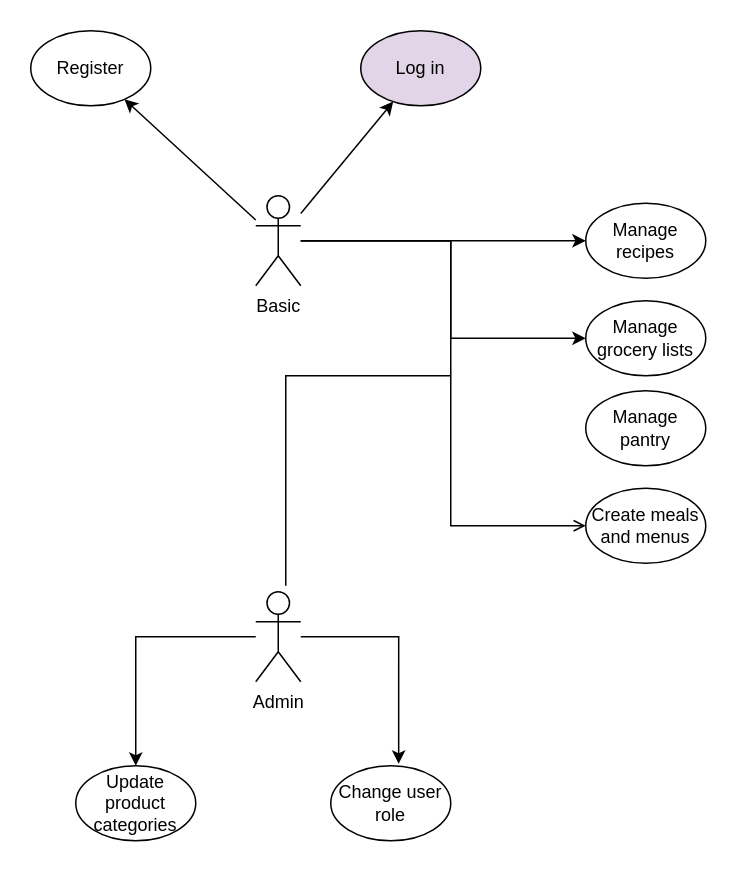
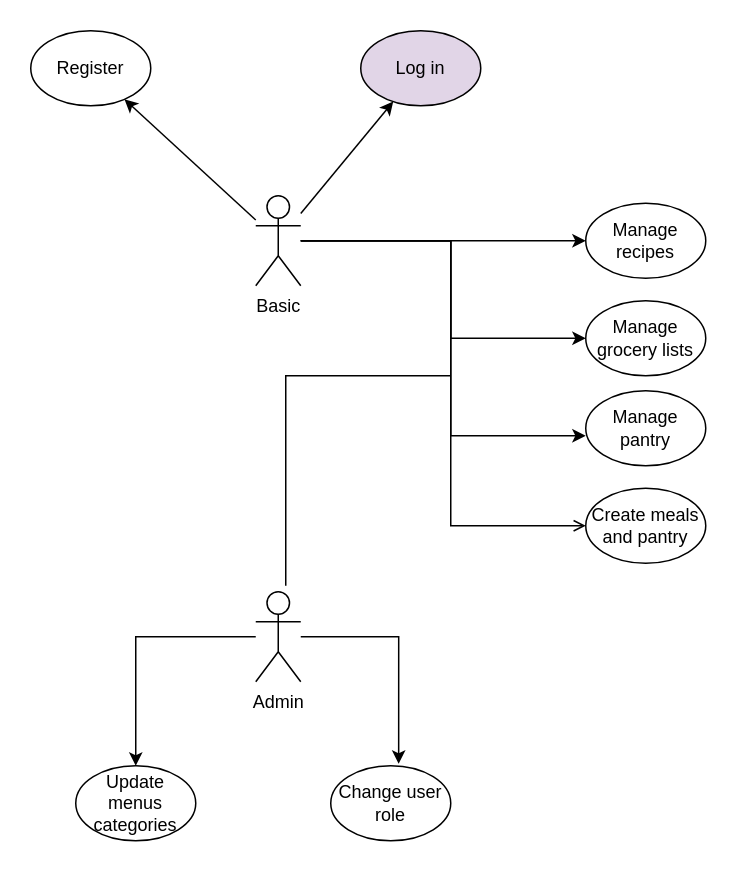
  <mxCell id="0" />
  <mxCell id="1" parent="0" />
  <mxCell id="2" style="edgeStyle=orthogonalEdgeStyle;rounded=0;orthogonalLoop=1;jettySize=auto;html=1;fontSize=12;" edge="1" parent="1" source="5" target="10"><mxGeometry relative="1" as="geometry" /></mxCell>
  <mxCell id="3" style="edgeStyle=orthogonalEdgeStyle;rounded=0;orthogonalLoop=1;jettySize=auto;html=1;entryX=0;entryY=0.5;entryDx=0;entryDy=0;fontSize=12;" edge="1" parent="1" source="5" target="11"><mxGeometry relative="1" as="geometry"><Array as="points"><mxPoint x="300" y="160" /><mxPoint x="300" y="225" /></Array></mxGeometry></mxCell>
  <mxCell id="4" style="edgeStyle=orthogonalEdgeStyle;rounded=0;orthogonalLoop=1;jettySize=auto;html=1;entryX=0;entryY=0.5;entryDx=0;entryDy=0;fontSize=12;endArrow=open;" edge="1" parent="1" source="5" target="13"><mxGeometry relative="1" as="geometry"><Array as="points"><mxPoint x="300" y="160" /><mxPoint x="300" y="350" /></Array></mxGeometry></mxCell>
  <mxCell id="5" value="Basic" style="shape=umlActor;verticalLabelPosition=bottom;verticalAlign=top;html=1;outlineConnect=0;fontSize=12;" vertex="1" parent="1"><mxGeometry x="170" y="130" width="30" height="60" as="geometry" /></mxCell>
  <mxCell id="6" style="edgeStyle=orthogonalEdgeStyle;rounded=0;orthogonalLoop=1;jettySize=auto;html=1;entryX=0.5;entryY=0;entryDx=0;entryDy=0;fontSize=12;" edge="1" parent="1" source="7" target="14"><mxGeometry relative="1" as="geometry" /></mxCell>
  <mxCell id="7" value="Admin" style="shape=umlActor;verticalLabelPosition=bottom;verticalAlign=top;html=1;outlineConnect=0;fontSize=12;" vertex="1" parent="1"><mxGeometry x="170" y="394" width="30" height="60" as="geometry" /></mxCell>
  <mxCell id="8" value="Register" style="ellipse;whiteSpace=wrap;html=1;fontSize=12;" vertex="1" parent="1"><mxGeometry x="20" y="20" width="80" height="50" as="geometry" /></mxCell>
  <mxCell id="9" value="Log in" style="ellipse;whiteSpace=wrap;html=1;fontSize=12;fillColor=#e1d5e7;" vertex="1" parent="1"><mxGeometry x="240" y="20" width="80" height="50" as="geometry" /></mxCell>
  <mxCell id="10" value="Manage recipes" style="ellipse;whiteSpace=wrap;html=1;fontSize=12;" vertex="1" parent="1"><mxGeometry x="390" y="135" width="80" height="50" as="geometry" /></mxCell>
  <mxCell id="11" value="Manage grocery lists" style="ellipse;whiteSpace=wrap;html=1;fontSize=12;" vertex="1" parent="1"><mxGeometry x="390" y="200" width="80" height="50" as="geometry" /></mxCell>
  <mxCell id="12" value="Manage pantry" style="ellipse;whiteSpace=wrap;html=1;fontSize=12;" vertex="1" parent="1"><mxGeometry x="390" y="260" width="80" height="50" as="geometry" /></mxCell>
- <mxCell id="13" value="Create meals and menus" style="ellipse;whiteSpace=wrap;html=1;fontSize=12;" vertex="1" parent="1"><mxGeometry x="390" y="325" width="80" height="50" as="geometry" /></mxCell>
- <mxCell id="14" value="Update product categories" style="ellipse;whiteSpace=wrap;html=1;fontSize=12;" vertex="1" parent="1"><mxGeometry x="50" y="510" width="80" height="50" as="geometry" /></mxCell>
+ <mxCell id="13" value="Create meals and pantry" style="ellipse;whiteSpace=wrap;html=1;fontSize=12;" vertex="1" parent="1"><mxGeometry x="390" y="325" width="80" height="50" as="geometry" /></mxCell>
+ <mxCell id="14" value="Update menus categories" style="ellipse;whiteSpace=wrap;html=1;fontSize=12;" vertex="1" parent="1"><mxGeometry x="50" y="510" width="80" height="50" as="geometry" /></mxCell>
  <mxCell id="15" value="Change user role" style="ellipse;whiteSpace=wrap;html=1;fontSize=12;" vertex="1" parent="1"><mxGeometry x="220" y="510" width="80" height="50" as="geometry" /></mxCell>
+ <mxCell id="16" style="edgeStyle=orthogonalEdgeStyle;rounded=0;orthogonalLoop=1;jettySize=auto;html=1;entryX=0;entryY=0.6;entryDx=0;entryDy=0;entryPerimeter=0;fontSize=12;" edge="1" parent="1" source="5" target="12"><mxGeometry relative="1" as="geometry"><Array as="points"><mxPoint x="300" y="160" /><mxPoint x="300" y="290" /></Array></mxGeometry></mxCell>
  <mxCell id="17" style="edgeStyle=orthogonalEdgeStyle;rounded=0;orthogonalLoop=1;jettySize=auto;html=1;entryX=0.566;entryY=-0.026;entryDx=0;entryDy=0;entryPerimeter=0;fontSize=12;" edge="1" parent="1" source="7" target="15"><mxGeometry relative="1" as="geometry" /></mxCell>
  <mxCell id="18" value="" style="endArrow=classic;html=1;rounded=0;fontSize=12;" edge="1" parent="1" source="5" target="9"><mxGeometry width="50" height="50" relative="1" as="geometry"><mxPoint x="200" y="130" as="sourcePoint" /><mxPoint x="250" y="80" as="targetPoint" /></mxGeometry></mxCell>
  <mxCell id="19" value="" style="endArrow=classic;html=1;rounded=0;fontSize=12;" edge="1" parent="1" source="5" target="8"><mxGeometry width="50" height="50" relative="1" as="geometry"><mxPoint x="100" y="130" as="sourcePoint" /><mxPoint x="150" y="80" as="targetPoint" /></mxGeometry></mxCell>
  <mxCell id="20" value="" style="endArrow=none;html=1;rounded=0;fontSize=12;" edge="1" parent="1"><mxGeometry width="50" height="50" relative="1" as="geometry"><mxPoint x="190" y="390" as="sourcePoint" /><mxPoint x="300" y="250" as="targetPoint" /><Array as="points"><mxPoint x="190" y="250" /></Array></mxGeometry></mxCell>
